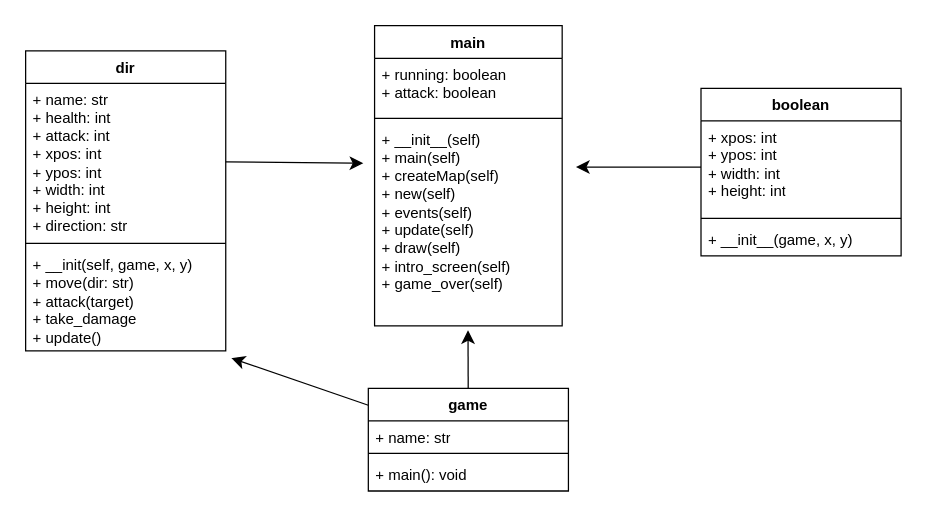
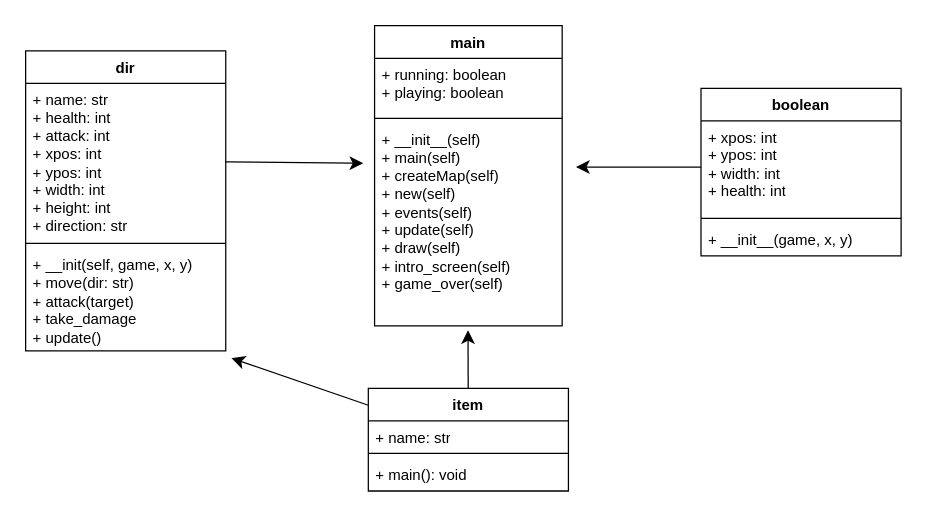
  <mxCell id="0" />
  <mxCell id="1" parent="0" />
  <mxCell id="2" value="main" style="swimlane;fontStyle=1;align=center;verticalAlign=top;childLayout=stackLayout;horizontal=1;startSize=26;horizontalStack=0;resizeParent=1;resizeParentMax=0;resizeLast=0;collapsible=1;marginBottom=0;whiteSpace=wrap;html=1;" vertex="1" parent="1"><mxGeometry x="299" y="20" width="150" height="240" as="geometry" /></mxCell>
- <mxCell id="3" value="+ running: boolean&lt;br&gt;+ attack: boolean" style="text;strokeColor=none;fillColor=none;align=left;verticalAlign=top;spacingLeft=4;spacingRight=4;overflow=hidden;rotatable=0;points=[[0,0.5],[1,0.5]];portConstraint=eastwest;whiteSpace=wrap;html=1;" vertex="1" parent="2"><mxGeometry y="26" width="150" height="44" as="geometry" /></mxCell>
+ <mxCell id="3" value="+ running: boolean&lt;br&gt;+ playing: boolean" style="text;strokeColor=none;fillColor=none;align=left;verticalAlign=top;spacingLeft=4;spacingRight=4;overflow=hidden;rotatable=0;points=[[0,0.5],[1,0.5]];portConstraint=eastwest;whiteSpace=wrap;html=1;" vertex="1" parent="2"><mxGeometry y="26" width="150" height="44" as="geometry" /></mxCell>
  <mxCell id="4" value="" style="line;strokeWidth=1;fillColor=none;align=left;verticalAlign=middle;spacingTop=-1;spacingLeft=3;spacingRight=3;rotatable=0;labelPosition=right;points=[];portConstraint=eastwest;strokeColor=inherit;" vertex="1" parent="2"><mxGeometry y="70" width="150" height="8" as="geometry" /></mxCell>
  <mxCell id="5" value="&lt;div&gt;&lt;span style=&quot;background-color: initial;&quot;&gt;+ __init__(self)&lt;/span&gt;&lt;br&gt;&lt;/div&gt;&lt;div&gt;+ main(self)&lt;/div&gt;&lt;div&gt;+ createMap(self)&lt;/div&gt;&lt;div&gt;+ new(self)&lt;/div&gt;&lt;div&gt;+ events(self)&lt;/div&gt;&lt;div&gt;+ update(self)&lt;/div&gt;&lt;div&gt;+ draw(self)&lt;/div&gt;&lt;div&gt;+ intro_screen(self)&lt;/div&gt;&lt;div&gt;+ game_over(self)&lt;br&gt;&lt;br&gt;&lt;/div&gt;" style="text;strokeColor=none;fillColor=none;align=left;verticalAlign=top;spacingLeft=4;spacingRight=4;overflow=hidden;rotatable=0;points=[[0,0.5],[1,0.5]];portConstraint=eastwest;whiteSpace=wrap;html=1;" vertex="1" parent="2"><mxGeometry y="78" width="150" height="162" as="geometry" /></mxCell>
  <mxCell id="6" value="dir" style="swimlane;fontStyle=1;align=center;verticalAlign=top;childLayout=stackLayout;horizontal=1;startSize=26;horizontalStack=0;resizeParent=1;resizeParentMax=0;resizeLast=0;collapsible=1;marginBottom=0;whiteSpace=wrap;html=1;" vertex="1" parent="1"><mxGeometry x="20" y="40" width="160" height="240" as="geometry" /></mxCell>
  <mxCell id="7" value="&lt;div&gt;+ name: str&lt;/div&gt;+ health: int&lt;div&gt;+ attack: int&lt;/div&gt;&lt;div&gt;+ xpos: int&lt;/div&gt;&lt;div&gt;+ ypos: int&lt;/div&gt;&lt;div&gt;+ width: int&lt;/div&gt;&lt;div&gt;+ height: int&lt;/div&gt;&lt;div&gt;+ direction: str&lt;br&gt;&lt;br&gt;&lt;/div&gt;" style="text;strokeColor=none;fillColor=none;align=left;verticalAlign=top;spacingLeft=4;spacingRight=4;overflow=hidden;rotatable=0;points=[[0,0.5],[1,0.5]];portConstraint=eastwest;whiteSpace=wrap;html=1;" vertex="1" parent="6"><mxGeometry y="26" width="160" height="124" as="geometry" /></mxCell>
  <mxCell id="8" value="" style="line;strokeWidth=1;fillColor=none;align=left;verticalAlign=middle;spacingTop=-1;spacingLeft=3;spacingRight=3;rotatable=0;labelPosition=right;points=[];portConstraint=eastwest;strokeColor=inherit;" vertex="1" parent="6"><mxGeometry y="150" width="160" height="8" as="geometry" /></mxCell>
  <mxCell id="9" value="+ __init(self, game, x, y)&lt;div&gt;+ move(dir: str)&lt;div&gt;+ attack(target)&lt;/div&gt;&lt;div&gt;+ take_damage&lt;/div&gt;&lt;div&gt;+ update()&lt;/div&gt;&lt;/div&gt;" style="text;strokeColor=none;fillColor=none;align=left;verticalAlign=top;spacingLeft=4;spacingRight=4;overflow=hidden;rotatable=0;points=[[0,0.5],[1,0.5]];portConstraint=eastwest;whiteSpace=wrap;html=1;" vertex="1" parent="6"><mxGeometry y="158" width="160" height="82" as="geometry" /></mxCell>
- <mxCell id="10" value="game" style="swimlane;fontStyle=1;align=center;verticalAlign=top;childLayout=stackLayout;horizontal=1;startSize=26;horizontalStack=0;resizeParent=1;resizeParentMax=0;resizeLast=0;collapsible=1;marginBottom=0;whiteSpace=wrap;html=1;" vertex="1" parent="1"><mxGeometry x="294" y="310" width="160" height="82" as="geometry" /></mxCell>
+ <mxCell id="10" value="item" style="swimlane;fontStyle=1;align=center;verticalAlign=top;childLayout=stackLayout;horizontal=1;startSize=26;horizontalStack=0;resizeParent=1;resizeParentMax=0;resizeLast=0;collapsible=1;marginBottom=0;whiteSpace=wrap;html=1;" vertex="1" parent="1"><mxGeometry x="294" y="310" width="160" height="82" as="geometry" /></mxCell>
  <mxCell id="11" value="+ name: str" style="text;strokeColor=none;fillColor=none;align=left;verticalAlign=top;spacingLeft=4;spacingRight=4;overflow=hidden;rotatable=0;points=[[0,0.5],[1,0.5]];portConstraint=eastwest;whiteSpace=wrap;html=1;" vertex="1" parent="10"><mxGeometry y="26" width="160" height="22" as="geometry" /></mxCell>
  <mxCell id="12" value="" style="line;strokeWidth=1;fillColor=none;align=left;verticalAlign=middle;spacingTop=-1;spacingLeft=3;spacingRight=3;rotatable=0;labelPosition=right;points=[];portConstraint=eastwest;strokeColor=inherit;" vertex="1" parent="10"><mxGeometry y="48" width="160" height="8" as="geometry" /></mxCell>
  <mxCell id="13" value="+ main(): void" style="text;strokeColor=none;fillColor=none;align=left;verticalAlign=top;spacingLeft=4;spacingRight=4;overflow=hidden;rotatable=0;points=[[0,0.5],[1,0.5]];portConstraint=eastwest;whiteSpace=wrap;html=1;" vertex="1" parent="10"><mxGeometry y="56" width="160" height="26" as="geometry" /></mxCell>
  <mxCell id="14" style="edgeStyle=none;curved=1;rounded=0;orthogonalLoop=1;jettySize=auto;html=1;entryX=0;entryY=0.5;entryDx=0;entryDy=0;fontSize=12;startSize=8;endSize=8;" edge="1" parent="10" source="11" target="11"><mxGeometry relative="1" as="geometry" /></mxCell>
  <mxCell id="15" style="edgeStyle=none;curved=1;rounded=0;orthogonalLoop=1;jettySize=auto;html=1;entryX=0;entryY=0.5;entryDx=0;entryDy=0;fontSize=12;startSize=8;endSize=8;" edge="1" parent="10" source="11" target="11"><mxGeometry relative="1" as="geometry" /></mxCell>
  <mxCell id="16" style="edgeStyle=none;curved=1;rounded=0;orthogonalLoop=1;jettySize=auto;html=1;fontSize=12;startSize=8;endSize=8;" edge="1" parent="1" source="7"><mxGeometry relative="1" as="geometry"><mxPoint x="290" y="130" as="targetPoint" /></mxGeometry></mxCell>
  <mxCell id="17" style="edgeStyle=none;curved=1;rounded=0;orthogonalLoop=1;jettySize=auto;html=1;entryX=1.028;entryY=1.07;entryDx=0;entryDy=0;entryPerimeter=0;fontSize=12;startSize=8;endSize=8;" edge="1" parent="1" source="10" target="9"><mxGeometry relative="1" as="geometry" /></mxCell>
  <mxCell id="18" value="boolean" style="swimlane;fontStyle=1;align=center;verticalAlign=top;childLayout=stackLayout;horizontal=1;startSize=26;horizontalStack=0;resizeParent=1;resizeParentMax=0;resizeLast=0;collapsible=1;marginBottom=0;whiteSpace=wrap;html=1;" vertex="1" parent="1"><mxGeometry x="560" y="70" width="160" height="134" as="geometry" /></mxCell>
  <mxCell id="19" style="edgeStyle=none;curved=1;rounded=0;orthogonalLoop=1;jettySize=auto;html=1;fontSize=12;startSize=8;endSize=8;" edge="1" parent="18" source="20"><mxGeometry relative="1" as="geometry"><mxPoint x="-100.0" y="63" as="targetPoint" /></mxGeometry></mxCell>
- <mxCell id="20" value="+ xpos: int&lt;div&gt;+ ypos: int&lt;/div&gt;&lt;div&gt;+ width: int&lt;br&gt;+ height: int&lt;br&gt;&lt;br&gt;&lt;/div&gt;" style="text;strokeColor=none;fillColor=none;align=left;verticalAlign=top;spacingLeft=4;spacingRight=4;overflow=hidden;rotatable=0;points=[[0,0.5],[1,0.5]];portConstraint=eastwest;whiteSpace=wrap;html=1;" vertex="1" parent="18"><mxGeometry y="26" width="160" height="74" as="geometry" /></mxCell>
+ <mxCell id="20" value="+ xpos: int&lt;div&gt;+ ypos: int&lt;/div&gt;&lt;div&gt;+ width: int&lt;br&gt;+ health: int&lt;br&gt;&lt;br&gt;&lt;/div&gt;" style="text;strokeColor=none;fillColor=none;align=left;verticalAlign=top;spacingLeft=4;spacingRight=4;overflow=hidden;rotatable=0;points=[[0,0.5],[1,0.5]];portConstraint=eastwest;whiteSpace=wrap;html=1;" vertex="1" parent="18"><mxGeometry y="26" width="160" height="74" as="geometry" /></mxCell>
  <mxCell id="21" value="" style="line;strokeWidth=1;fillColor=none;align=left;verticalAlign=middle;spacingTop=-1;spacingLeft=3;spacingRight=3;rotatable=0;labelPosition=right;points=[];portConstraint=eastwest;strokeColor=inherit;" vertex="1" parent="18"><mxGeometry y="100" width="160" height="8" as="geometry" /></mxCell>
  <mxCell id="22" value="+ __init__(game, x, y)" style="text;strokeColor=none;fillColor=none;align=left;verticalAlign=top;spacingLeft=4;spacingRight=4;overflow=hidden;rotatable=0;points=[[0,0.5],[1,0.5]];portConstraint=eastwest;whiteSpace=wrap;html=1;" vertex="1" parent="18"><mxGeometry y="108" width="160" height="26" as="geometry" /></mxCell>
  <mxCell id="23" style="edgeStyle=none;curved=1;rounded=0;orthogonalLoop=1;jettySize=auto;html=1;entryX=0.498;entryY=1.021;entryDx=0;entryDy=0;entryPerimeter=0;fontSize=12;startSize=8;endSize=8;" edge="1" parent="1" source="10" target="5"><mxGeometry relative="1" as="geometry" /></mxCell>
